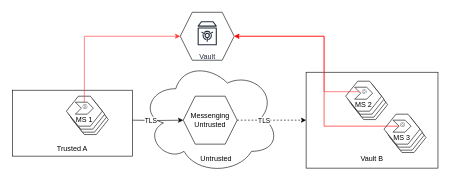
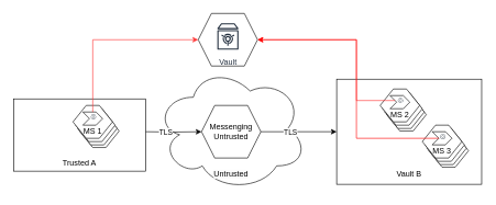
  <mxCell id="0" />
  <mxCell id="1" parent="0" />
  <mxCell id="2" value="" style="group" vertex="1" connectable="0" parent="1"><mxGeometry x="510" y="120" width="220" height="160" as="geometry" /></mxCell>
  <mxCell id="3" value="&lt;br&gt;&lt;br&gt;&lt;br&gt;&lt;br&gt;&lt;br&gt;&lt;br&gt;&lt;br&gt;&lt;br&gt;&lt;br&gt;Vault B" style="rounded=0;whiteSpace=wrap;html=1;" vertex="1" parent="2"><mxGeometry width="220" height="160" as="geometry" /></mxCell>
  <mxCell id="4" value="" style="group" vertex="1" connectable="0" parent="2"><mxGeometry x="66" y="15" width="70" height="64" as="geometry" /></mxCell>
  <mxCell id="5" value="" style="shape=hexagon;perimeter=hexagonPerimeter2;whiteSpace=wrap;html=1;fixedSize=1;" vertex="1" parent="4"><mxGeometry x="10" y="14" width="60" height="50" as="geometry" /></mxCell>
  <mxCell id="6" value="" style="shape=hexagon;perimeter=hexagonPerimeter2;whiteSpace=wrap;html=1;fixedSize=1;" vertex="1" parent="4"><mxGeometry x="7" y="10" width="60" height="50" as="geometry" /></mxCell>
  <mxCell id="7" value="" style="shape=hexagon;perimeter=hexagonPerimeter2;whiteSpace=wrap;html=1;fixedSize=1;" vertex="1" parent="4"><mxGeometry x="4" y="5" width="60" height="50" as="geometry" /></mxCell>
  <mxCell id="8" value="" style="group" vertex="1" connectable="0" parent="4"><mxGeometry width="60" height="50" as="geometry" /></mxCell>
  <mxCell id="9" value="&lt;br&gt;&lt;br&gt;MS 2" style="shape=hexagon;perimeter=hexagonPerimeter2;whiteSpace=wrap;html=1;fixedSize=1;" vertex="1" parent="8"><mxGeometry width="60" height="50" as="geometry" /></mxCell>
  <mxCell id="10" value="" style="group" vertex="1" connectable="0" parent="8"><mxGeometry x="15" y="10" width="30" height="20" as="geometry" /></mxCell>
  <mxCell id="11" value="" style="shape=step;perimeter=stepPerimeter;whiteSpace=wrap;html=1;fixedSize=1;size=10;" vertex="1" parent="10"><mxGeometry width="30" height="20" as="geometry" /></mxCell>
  <mxCell id="12" value="" style="sketch=0;outlineConnect=0;fontColor=#232F3E;gradientColor=none;fillColor=#232F3D;strokeColor=none;dashed=0;verticalLabelPosition=bottom;verticalAlign=top;align=center;html=1;fontSize=12;fontStyle=0;aspect=fixed;pointerEvents=1;shape=mxgraph.aws4.gear;" vertex="1" parent="10"><mxGeometry x="12" y="3.333" width="8" height="8" as="geometry" /></mxCell>
  <mxCell id="13" value="" style="group" vertex="1" connectable="0" parent="2"><mxGeometry x="130" y="70" width="70" height="64" as="geometry" /></mxCell>
  <mxCell id="14" value="" style="shape=hexagon;perimeter=hexagonPerimeter2;whiteSpace=wrap;html=1;fixedSize=1;" vertex="1" parent="13"><mxGeometry x="10" y="14" width="60" height="50" as="geometry" /></mxCell>
  <mxCell id="15" value="" style="shape=hexagon;perimeter=hexagonPerimeter2;whiteSpace=wrap;html=1;fixedSize=1;" vertex="1" parent="13"><mxGeometry x="7" y="10" width="60" height="50" as="geometry" /></mxCell>
  <mxCell id="16" value="" style="shape=hexagon;perimeter=hexagonPerimeter2;whiteSpace=wrap;html=1;fixedSize=1;" vertex="1" parent="13"><mxGeometry x="4" y="5" width="60" height="50" as="geometry" /></mxCell>
  <mxCell id="17" value="" style="group" vertex="1" connectable="0" parent="13"><mxGeometry width="60" height="50" as="geometry" /></mxCell>
  <mxCell id="18" value="&lt;br&gt;&lt;br&gt;MS 3" style="shape=hexagon;perimeter=hexagonPerimeter2;whiteSpace=wrap;html=1;fixedSize=1;" vertex="1" parent="17"><mxGeometry width="60" height="50" as="geometry" /></mxCell>
  <mxCell id="19" value="" style="group" vertex="1" connectable="0" parent="17"><mxGeometry x="15" y="10" width="30" height="20" as="geometry" /></mxCell>
  <mxCell id="20" value="" style="shape=step;perimeter=stepPerimeter;whiteSpace=wrap;html=1;fixedSize=1;size=10;" vertex="1" parent="19"><mxGeometry width="30" height="20" as="geometry" /></mxCell>
  <mxCell id="21" value="" style="sketch=0;outlineConnect=0;fontColor=#232F3E;gradientColor=none;fillColor=#232F3D;strokeColor=none;dashed=0;verticalLabelPosition=bottom;verticalAlign=top;align=center;html=1;fontSize=12;fontStyle=0;aspect=fixed;pointerEvents=1;shape=mxgraph.aws4.gear;" vertex="1" parent="19"><mxGeometry x="12" y="3.333" width="8" height="8" as="geometry" /></mxCell>
  <mxCell id="22" value="" style="ellipse;shape=cloud;whiteSpace=wrap;html=1;" vertex="1" parent="1"><mxGeometry x="235" y="100" width="230" height="190" as="geometry" /></mxCell>
  <mxCell id="23" value="Messenging&lt;br&gt;Untrusted" style="shape=hexagon;perimeter=hexagonPerimeter2;whiteSpace=wrap;html=1;fixedSize=1;" vertex="1" parent="1"><mxGeometry x="305" y="160" width="90" height="80" as="geometry" /></mxCell>
- <mxCell id="24" value="&lt;span style=&quot;color: rgb(0, 0, 0); font-family: Helvetica; font-size: 12px; font-style: normal; font-variant-ligatures: normal; font-variant-caps: normal; font-weight: 400; letter-spacing: normal; orphans: 2; text-align: center; text-indent: 0px; text-transform: none; widows: 2; word-spacing: 0px; -webkit-text-stroke-width: 0px; background-color: rgb(251, 251, 251); text-decoration-thickness: initial; text-decoration-style: initial; text-decoration-color: initial; float: none; display: inline !important;&quot;&gt;Untrusted&lt;/span&gt;" style="text;html=1;strokeColor=none;fillColor=none;align=center;verticalAlign=middle;whiteSpace=wrap;rounded=0;" vertex="1" parent="1"><mxGeometry x="330" y="250" width="60" height="30" as="geometry" /></mxCell>
+ <mxCell id="24" value="&lt;span style=&quot;color: rgb(0, 0, 0); font-family: Helvetica; font-size: 12px; font-style: normal; font-variant-ligatures: normal; font-variant-caps: normal; font-weight: 400; letter-spacing: normal; orphans: 2; text-align: center; text-indent: 0px; text-transform: none; widows: 2; word-spacing: 0px; -webkit-text-stroke-width: 0px; background-color: rgb(251, 251, 251); text-decoration-thickness: initial; text-decoration-style: initial; text-decoration-color: initial; float: none; display: inline !important;&quot;&gt;Untrusted&lt;/span&gt;" style="text;html=1;strokeColor=none;fillColor=none;align=center;verticalAlign=middle;whiteSpace=wrap;rounded=0;" vertex="1" parent="1"><mxGeometry x="320" y="250" width="60" height="30" as="geometry" /></mxCell>
  <mxCell id="25" style="edgeStyle=orthogonalEdgeStyle;rounded=0;orthogonalLoop=1;jettySize=auto;html=1;entryX=0;entryY=0.5;entryDx=0;entryDy=0;" edge="1" parent="1" target="23"><mxGeometry relative="1" as="geometry"><mxPoint x="220" y="200" as="sourcePoint" /></mxGeometry></mxCell>
  <mxCell id="26" value="TLS" style="edgeLabel;html=1;align=center;verticalAlign=middle;resizable=0;points=[];" vertex="1" connectable="0" parent="25"><mxGeometry x="-0.267" relative="1" as="geometry"><mxPoint as="offset" /></mxGeometry></mxCell>
  <mxCell id="27" value="" style="group" vertex="1" connectable="0" parent="1"><mxGeometry x="300" y="20" width="90" height="80" as="geometry" /></mxCell>
  <mxCell id="28" value="Vault&lt;br&gt;" style="shape=hexagon;perimeter=hexagonPerimeter2;whiteSpace=wrap;html=1;fixedSize=1;" vertex="1" parent="27"><mxGeometry width="90" height="80" as="geometry" /></mxCell>
  <mxCell id="29" value="Vault" style="sketch=0;outlineConnect=0;fontColor=#232F3E;gradientColor=none;strokeColor=#232F3E;fillColor=#ffffff;dashed=0;verticalLabelPosition=bottom;verticalAlign=top;align=center;html=1;fontSize=12;fontStyle=0;aspect=fixed;shape=mxgraph.aws4.resourceIcon;resIcon=mxgraph.aws4.vault;" vertex="1" parent="27"><mxGeometry x="20" y="10" width="50" height="50" as="geometry" /></mxCell>
- <mxCell id="30" style="edgeStyle=orthogonalEdgeStyle;rounded=0;orthogonalLoop=1;jettySize=auto;html=1;exitX=1;exitY=0.5;exitDx=0;exitDy=0;dashed=1;" edge="1" parent="1" source="23" target="3"><mxGeometry relative="1" as="geometry"><mxPoint x="520" y="200" as="targetPoint" /><Array as="points"><mxPoint x="510" y="200" /><mxPoint x="510" y="200" /></Array></mxGeometry></mxCell>
+ <mxCell id="30" style="edgeStyle=orthogonalEdgeStyle;rounded=0;orthogonalLoop=1;jettySize=auto;html=1;exitX=1;exitY=0.5;exitDx=0;exitDy=0;" edge="1" parent="1" source="23" target="3"><mxGeometry relative="1" as="geometry"><mxPoint x="520" y="200" as="targetPoint" /><Array as="points"><mxPoint x="510" y="200" /><mxPoint x="510" y="200" /></Array></mxGeometry></mxCell>
  <mxCell id="31" value="TLS" style="edgeLabel;html=1;align=center;verticalAlign=middle;resizable=0;points=[];" vertex="1" connectable="0" parent="30"><mxGeometry x="-0.23" relative="1" as="geometry"><mxPoint as="offset" /></mxGeometry></mxCell>
  <mxCell id="32" style="edgeStyle=orthogonalEdgeStyle;rounded=0;orthogonalLoop=1;jettySize=auto;html=1;strokeColor=#FF3333;exitX=0;exitY=0.25;exitDx=0;exitDy=0;" edge="1" parent="1" source="11" target="28"><mxGeometry relative="1" as="geometry"><mxPoint x="530" y="80" as="sourcePoint" /><Array as="points"><mxPoint x="540" y="153" /><mxPoint x="540" y="60" /></Array></mxGeometry></mxCell>
  <mxCell id="33" style="edgeStyle=orthogonalEdgeStyle;rounded=0;orthogonalLoop=1;jettySize=auto;html=1;entryX=1;entryY=0.5;entryDx=0;entryDy=0;strokeColor=#FF0000;exitX=0;exitY=0.5;exitDx=0;exitDy=0;" edge="1" parent="1" source="20" target="28"><mxGeometry relative="1" as="geometry"><Array as="points"><mxPoint x="540" y="210" /><mxPoint x="540" y="60" /></Array></mxGeometry></mxCell>
  <mxCell id="34" value="" style="group" vertex="1" connectable="0" parent="1"><mxGeometry x="20" y="150" width="200" height="110" as="geometry" /></mxCell>
  <mxCell id="35" value="&lt;br&gt;&lt;br&gt;&lt;br&gt;&lt;br&gt;&lt;br&gt;&lt;br&gt;Trusted A" style="rounded=0;whiteSpace=wrap;html=1;" vertex="1" parent="34"><mxGeometry width="200" height="110" as="geometry" /></mxCell>
  <mxCell id="36" value="" style="group" vertex="1" connectable="0" parent="34"><mxGeometry x="90" y="10" width="70" height="64" as="geometry" /></mxCell>
  <mxCell id="37" value="" style="shape=hexagon;perimeter=hexagonPerimeter2;whiteSpace=wrap;html=1;fixedSize=1;" vertex="1" parent="36"><mxGeometry x="10" y="14" width="60" height="50" as="geometry" /></mxCell>
  <mxCell id="38" value="" style="shape=hexagon;perimeter=hexagonPerimeter2;whiteSpace=wrap;html=1;fixedSize=1;" vertex="1" parent="36"><mxGeometry x="7" y="10" width="60" height="50" as="geometry" /></mxCell>
  <mxCell id="39" value="" style="shape=hexagon;perimeter=hexagonPerimeter2;whiteSpace=wrap;html=1;fixedSize=1;" vertex="1" parent="36"><mxGeometry x="4" y="5" width="60" height="50" as="geometry" /></mxCell>
  <mxCell id="40" value="" style="group" vertex="1" connectable="0" parent="36"><mxGeometry width="60" height="50" as="geometry" /></mxCell>
  <mxCell id="41" value="&lt;br&gt;&lt;br&gt;MS 1" style="shape=hexagon;perimeter=hexagonPerimeter2;whiteSpace=wrap;html=1;fixedSize=1;" vertex="1" parent="40"><mxGeometry width="60" height="50" as="geometry" /></mxCell>
  <mxCell id="42" value="" style="group" vertex="1" connectable="0" parent="40"><mxGeometry x="15" y="10" width="30" height="20" as="geometry" /></mxCell>
  <mxCell id="43" value="" style="shape=step;perimeter=stepPerimeter;whiteSpace=wrap;html=1;fixedSize=1;size=10;" vertex="1" parent="42"><mxGeometry width="30" height="20" as="geometry" /></mxCell>
  <mxCell id="44" value="" style="sketch=0;outlineConnect=0;fontColor=#232F3E;gradientColor=none;fillColor=#232F3D;strokeColor=none;dashed=0;verticalLabelPosition=bottom;verticalAlign=top;align=center;html=1;fontSize=12;fontStyle=0;aspect=fixed;pointerEvents=1;shape=mxgraph.aws4.gear;" vertex="1" parent="42"><mxGeometry x="12" y="3.333" width="8" height="8" as="geometry" /></mxCell>
  <mxCell id="45" style="edgeStyle=orthogonalEdgeStyle;rounded=0;orthogonalLoop=1;jettySize=auto;html=1;fillColor=#f8cecc;strokeColor=#FF3333;entryX=0;entryY=0.5;entryDx=0;entryDy=0;exitX=0.5;exitY=0;exitDx=0;exitDy=0;" edge="1" parent="1" source="43" target="28"><mxGeometry relative="1" as="geometry"><mxPoint x="180" y="170" as="sourcePoint" /><mxPoint x="280" y="440" as="targetPoint" /><Array as="points"><mxPoint x="140" y="60" /></Array></mxGeometry></mxCell>
